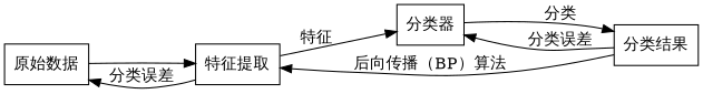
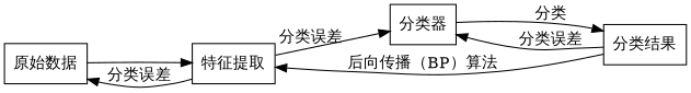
  digraph {
    rankdir=LR
    node [shape=box]
    n1 [label="原始数据"]
    n2 [label="特征提取"]
    n3 [label="分类器"]
    n4 [label="分类结果"]
    n1 -> n2
    n2 -> n1 [label="分类误差"]
-   n2 -> n3 [label="特征"]
+   n2 -> n3 [label="分类误差"]
    n3 -> n4 [label="分类"]
    n4 -> n2 [label="后向传播（BP）算法"]
    n4 -> n3 [label="分类误差"]
  }
